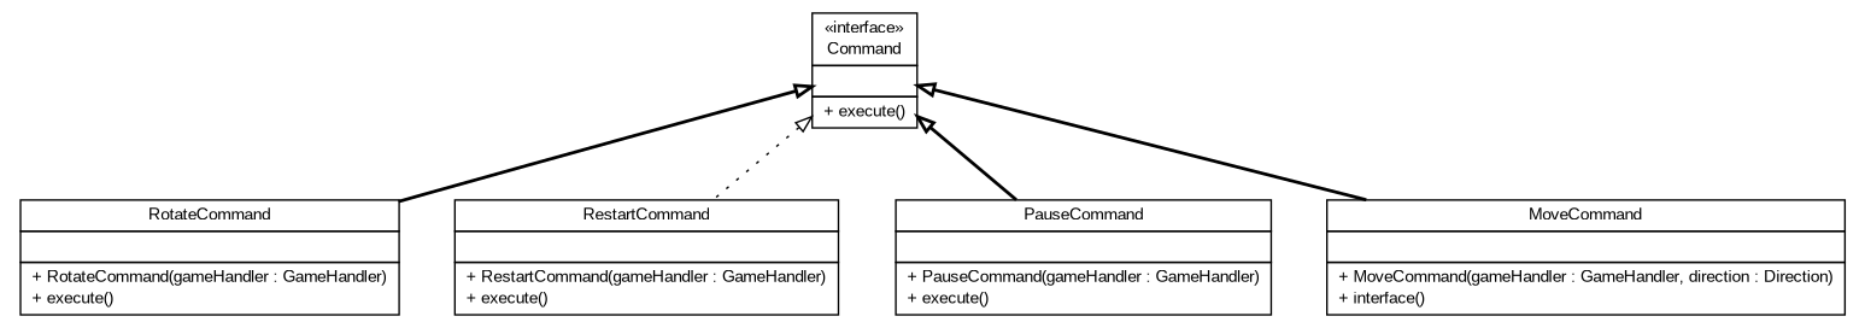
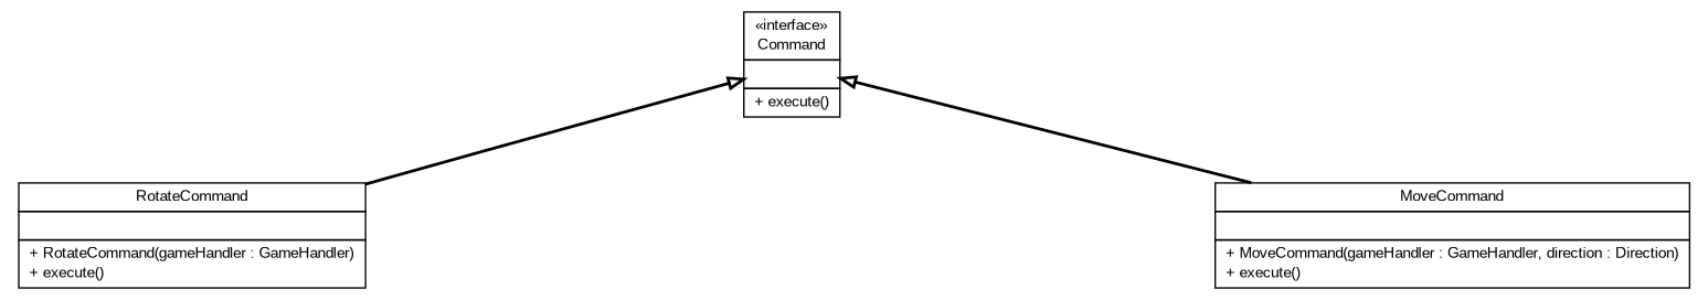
  digraph {
    nodesep=0.25
    ranksep=0.5
    node [fontcolor=black fontname=arial fontsize=10.0 shape=plaintext]
    edge [arrowtail=empty dir=back fontname=arial fontsize=10 headport=p labelfontname=arial labelfontsize=10 style=bold tailport=p]
    n1 [label=<<table title="com.github.tilastokeskus.matertis.core.command.RotateCommand" border="0" cellborder="1" cellspacing="0" cellpadding="2" port="p" href="./RotateCommand.html"> 		<tr><td><table border="0" cellspacing="0" cellpadding="1"> <tr><td align="center" balign="center"> RotateCommand </td></tr> 		</table></td></tr> 		<tr><td><table border="0" cellspacing="0" cellpadding="1"> <tr><td align="left" balign="left">  </td></tr> 		</table></td></tr> 		<tr><td><table border="0" cellspacing="0" cellpadding="1"> <tr><td align="left" balign="left"> + RotateCommand(gameHandler : GameHandler) </td></tr> <tr><td align="left" balign="left"> + execute() </td></tr> 		</table></td></tr> 		</table>>]
-   n2 [label=<<table title="com.github.tilastokeskus.matertis.core.command.RestartCommand" border="0" cellborder="1" cellspacing="0" cellpadding="2" port="p" href="./RestartCommand.html"> 		<tr><td><table border="0" cellspacing="0" cellpadding="1"> <tr><td align="center" balign="center"> RestartCommand </td></tr> 		</table></td></tr> 		<tr><td><table border="0" cellspacing="0" cellpadding="1"> <tr><td align="left" balign="left">  </td></tr> 		</table></td></tr> 		<tr><td><table border="0" cellspacing="0" cellpadding="1"> <tr><td align="left" balign="left"> + RestartCommand(gameHandler : GameHandler) </td></tr> <tr><td align="left" balign="left"> + execute() </td></tr> 		</table></td></tr> 		</table>>]
-   n3 [label=<<table title="com.github.tilastokeskus.matertis.core.command.PauseCommand" border="0" cellborder="1" cellspacing="0" cellpadding="2" port="p" href="./PauseCommand.html"> 		<tr><td><table border="0" cellspacing="0" cellpadding="1"> <tr><td align="center" balign="center"> PauseCommand </td></tr> 		</table></td></tr> 		<tr><td><table border="0" cellspacing="0" cellpadding="1"> <tr><td align="left" balign="left">  </td></tr> 		</table></td></tr> 		<tr><td><table border="0" cellspacing="0" cellpadding="1"> <tr><td align="left" balign="left"> + PauseCommand(gameHandler : GameHandler) </td></tr> <tr><td align="left" balign="left"> + execute() </td></tr> 		</table></td></tr> 		</table>>]
-   n4 [label=<<table title="com.github.tilastokeskus.matertis.core.command.MoveCommand" border="0" cellborder="1" cellspacing="0" cellpadding="2" port="p" href="./MoveCommand.html"> 		<tr><td><table border="0" cellspacing="0" cellpadding="1"> <tr><td align="center" balign="center"> MoveCommand </td></tr> 		</table></td></tr> 		<tr><td><table border="0" cellspacing="0" cellpadding="1"> <tr><td align="left" balign="left">  </td></tr> 		</table></td></tr> 		<tr><td><table border="0" cellspacing="0" cellpadding="1"> <tr><td align="left" balign="left"> + MoveCommand(gameHandler : GameHandler, direction : Direction) </td></tr> <tr><td align="left" balign="left"> + interface() </td></tr> 		</table></td></tr> 		</table>>]
+   n4 [label=<<table title="com.github.tilastokeskus.matertis.core.command.MoveCommand" border="0" cellborder="1" cellspacing="0" cellpadding="2" port="p" href="./MoveCommand.html"> 		<tr><td><table border="0" cellspacing="0" cellpadding="1"> <tr><td align="center" balign="center"> MoveCommand </td></tr> 		</table></td></tr> 		<tr><td><table border="0" cellspacing="0" cellpadding="1"> <tr><td align="left" balign="left">  </td></tr> 		</table></td></tr> 		<tr><td><table border="0" cellspacing="0" cellpadding="1"> <tr><td align="left" balign="left"> + MoveCommand(gameHandler : GameHandler, direction : Direction) </td></tr> <tr><td align="left" balign="left"> + execute() </td></tr> 		</table></td></tr> 		</table>>]
    n5 [label=<<table title="com.github.tilastokeskus.matertis.core.command.Command" border="0" cellborder="1" cellspacing="0" cellpadding="2" port="p" href="./Command.html"> 		<tr><td><table border="0" cellspacing="0" cellpadding="1"> <tr><td align="center" balign="center"> &#171;interface&#187; </td></tr> <tr><td align="center" balign="center"> Command </td></tr> 		</table></td></tr> 		<tr><td><table border="0" cellspacing="0" cellpadding="1"> <tr><td align="left" balign="left">  </td></tr> 		</table></td></tr> 		<tr><td><table border="0" cellspacing="0" cellpadding="1"> <tr><td align="left" balign="left"> + execute() </td></tr> 		</table></td></tr> 		</table>>]
    n5 -> n1
-   n5 -> n2 [style=dotted]
-   n5 -> n3
    n5 -> n4
  }
